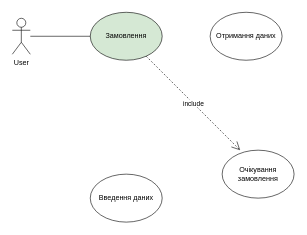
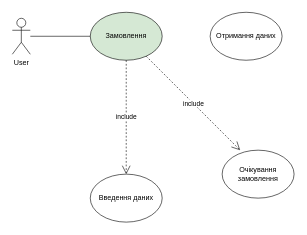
  <mxCell id="0" />
  <mxCell id="1" parent="0" />
  <mxCell id="2" value="User" style="shape=umlActor;verticalLabelPosition=bottom;labelBackgroundColor=#ffffff;verticalAlign=top;html=1;outlineConnect=0;" vertex="1" parent="1"><mxGeometry x="20" y="30" width="30" height="60" as="geometry" /></mxCell>
  <mxCell id="3" value="Замовлення" style="ellipse;whiteSpace=wrap;html=1;fillColor=#d5e8d4;" vertex="1" parent="1"><mxGeometry x="150" y="20" width="120" height="80" as="geometry" /></mxCell>
  <mxCell id="4" value="Отримання даних" style="ellipse;whiteSpace=wrap;html=1;" vertex="1" parent="1"><mxGeometry x="350" y="20" width="120" height="80" as="geometry" /></mxCell>
  <mxCell id="5" value="" style="endArrow=none;html=1;entryX=0;entryY=0.5;entryDx=0;entryDy=0;" edge="1" parent="1" source="2" target="3"><mxGeometry width="50" height="50" relative="1" as="geometry"><mxPoint x="70" y="100" as="sourcePoint" /><mxPoint x="120" y="50" as="targetPoint" /></mxGeometry></mxCell>
  <mxCell id="6" value="Введення даних" style="ellipse;whiteSpace=wrap;html=1;" vertex="1" parent="1"><mxGeometry x="150" y="290" width="120" height="80" as="geometry" /></mxCell>
+ <mxCell id="7" value="include" style="endArrow=open;endSize=12;dashed=1;html=1;exitX=0.5;exitY=1;exitDx=0;exitDy=0;entryX=0.5;entryY=0;entryDx=0;entryDy=0;" edge="1" parent="1" source="3" target="6"><mxGeometry width="160" relative="1" as="geometry"><mxPoint x="280" y="120" as="sourcePoint" /><mxPoint x="440" y="120" as="targetPoint" /><Array as="points"><mxPoint x="210" y="170" /></Array><mxPoint as="offset" /></mxGeometry></mxCell>
  <mxCell id="8" value="include" style="endArrow=open;endSize=12;dashed=1;html=1;" edge="1" parent="1" source="3"><mxGeometry width="160" relative="1" as="geometry"><mxPoint x="440" y="100" as="sourcePoint" /><mxPoint x="400" y="250" as="targetPoint" /><Array as="points" /><mxPoint as="offset" /></mxGeometry></mxCell>
  <mxCell id="9" value="Очікування замовлення" style="ellipse;whiteSpace=wrap;html=1;" vertex="1" parent="1"><mxGeometry x="370" y="250" width="120" height="80" as="geometry" /></mxCell>
